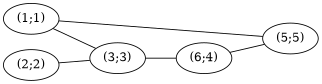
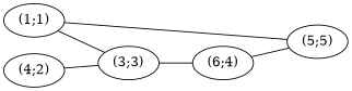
  strict graph {
    rankdir=LR
    "(1;1)"
    "(5;5)"
    "(3;3)"
-   "(2;2)"
+   "(2;2)" [label="(4;2)"]
    n5 [label="(6;4)"]
    "(1;1)" -- "(5;5)"
    "(1;1)" -- "(3;3)"
    "(3;3)" -- n5
    "(2;2)" -- "(3;3)"
    n5 -- "(5;5)"
  }
